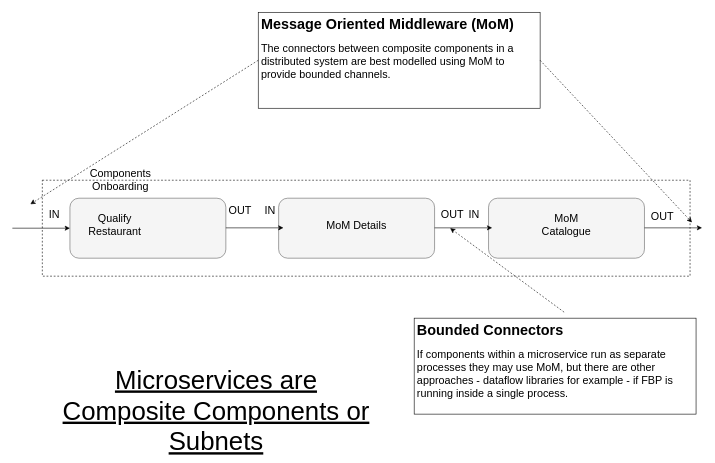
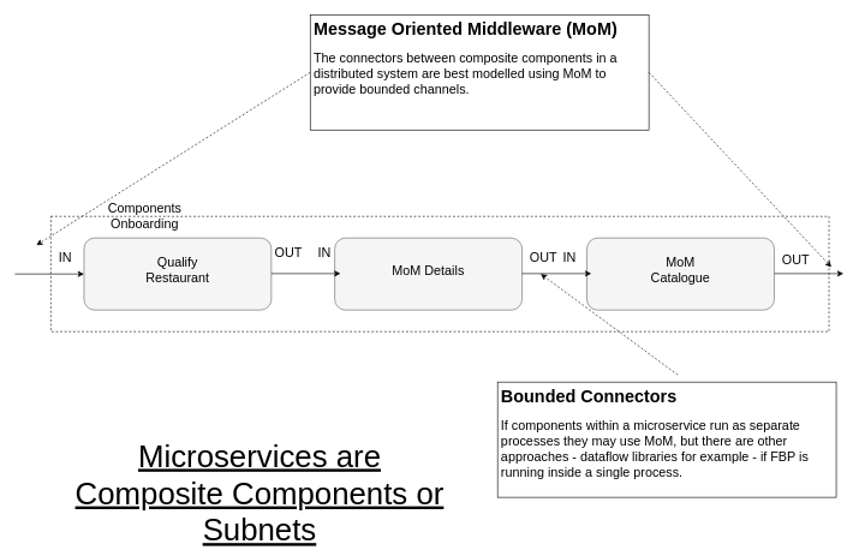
  <mxCell id="0" />
  <mxCell id="1" parent="0" />
  <mxCell id="2" value="" style="rounded=0;whiteSpace=wrap;html=1;dashed=1;" parent="1" vertex="1"><mxGeometry x="70" y="300" width="1080" height="160" as="geometry" /></mxCell>
  <mxCell id="3" value="" style="rounded=1;whiteSpace=wrap;html=1;fillColor=#f5f5f5;strokeColor=#666666;fontColor=#333333;" parent="1" vertex="1"><mxGeometry x="116" y="330" width="260" height="100" as="geometry" /></mxCell>
- <mxCell id="4" value="&lt;font style=&quot;font-size: 18px&quot;&gt;Qualify Restaurant&lt;/font&gt;" style="text;html=1;strokeColor=none;fillColor=none;align=center;verticalAlign=middle;whiteSpace=wrap;rounded=0;" parent="1" vertex="1"><mxGeometry x="136" y="350" width="110" height="50" as="geometry" /></mxCell>
+ <mxCell id="4" value="&lt;font style=&quot;font-size: 18px&quot;&gt;Qualify Restaurant&lt;/font&gt;" style="text;html=1;strokeColor=none;fillColor=none;align=center;verticalAlign=middle;whiteSpace=wrap;rounded=0;" parent="1" vertex="1"><mxGeometry x="191" y="350" width="110" height="50" as="geometry" /></mxCell>
  <mxCell id="5" value="" style="rounded=1;whiteSpace=wrap;html=1;fillColor=#f5f5f5;strokeColor=#666666;fontColor=#333333;" parent="1" vertex="1"><mxGeometry x="464" y="330" width="260" height="100" as="geometry" /></mxCell>
  <mxCell id="6" value="&lt;font style=&quot;font-size: 18px&quot;&gt;MoM Details&lt;/font&gt;" style="text;html=1;strokeColor=none;fillColor=none;align=center;verticalAlign=middle;whiteSpace=wrap;rounded=0;" parent="1" vertex="1"><mxGeometry x="539" y="350" width="110" height="50" as="geometry" /></mxCell>
  <mxCell id="7" value="" style="rounded=1;whiteSpace=wrap;html=1;fillColor=#f5f5f5;strokeColor=#666666;fontColor=#333333;" parent="1" vertex="1"><mxGeometry x="814" y="330" width="260" height="100" as="geometry" /></mxCell>
  <mxCell id="8" value="&lt;font style=&quot;font-size: 18px&quot;&gt;MoM Catalogue&lt;/font&gt;" style="text;html=1;strokeColor=none;fillColor=none;align=center;verticalAlign=middle;whiteSpace=wrap;rounded=0;" parent="1" vertex="1"><mxGeometry x="889" y="350" width="110" height="50" as="geometry" /></mxCell>
  <mxCell id="9" value="&lt;font style=&quot;font-size: 18px&quot;&gt;Components Onboarding&lt;/font&gt;" style="text;html=1;strokeColor=none;fillColor=none;align=center;verticalAlign=middle;whiteSpace=wrap;rounded=0;" parent="1" vertex="1"><mxGeometry x="151" y="290" width="99" height="20" as="geometry" /></mxCell>
  <mxCell id="10" value="&lt;font style=&quot;font-size: 43px&quot;&gt;&lt;u&gt;Microservices are Composite Components or Subnets&lt;/u&gt;&lt;/font&gt;" style="text;html=1;strokeColor=none;fillColor=none;align=center;verticalAlign=middle;whiteSpace=wrap;rounded=0;" parent="1" vertex="1"><mxGeometry x="95" y="620" width="530" height="130" as="geometry" /></mxCell>
  <mxCell id="11" value="&lt;font style=&quot;font-size: 18px&quot;&gt;IN&lt;/font&gt;" style="text;html=1;strokeColor=none;fillColor=none;align=center;verticalAlign=middle;whiteSpace=wrap;rounded=0;" parent="1" vertex="1"><mxGeometry x="60" y="347" width="60" height="20" as="geometry" /></mxCell>
  <mxCell id="12" value="&lt;font style=&quot;font-size: 18px&quot;&gt;IN&lt;/font&gt;" style="text;html=1;strokeColor=none;fillColor=none;align=center;verticalAlign=middle;whiteSpace=wrap;rounded=0;" parent="1" vertex="1"><mxGeometry x="420" y="340" width="60" height="20" as="geometry" /></mxCell>
  <mxCell id="13" value="&lt;font style=&quot;font-size: 18px&quot;&gt;IN&lt;/font&gt;" style="text;html=1;strokeColor=none;fillColor=none;align=center;verticalAlign=middle;whiteSpace=wrap;rounded=0;" parent="1" vertex="1"><mxGeometry x="760" y="346.5" width="60" height="20" as="geometry" /></mxCell>
  <mxCell id="14" value="&lt;font style=&quot;font-size: 18px&quot;&gt;OUT&lt;/font&gt;" style="text;html=1;strokeColor=none;fillColor=none;align=center;verticalAlign=middle;whiteSpace=wrap;rounded=0;" parent="1" vertex="1"><mxGeometry x="370" y="339.5" width="60" height="20" as="geometry" /></mxCell>
  <mxCell id="15" value="&lt;font style=&quot;font-size: 18px&quot;&gt;OUT&lt;/font&gt;" style="text;html=1;strokeColor=none;fillColor=none;align=center;verticalAlign=middle;whiteSpace=wrap;rounded=0;" parent="1" vertex="1"><mxGeometry x="724" y="347" width="60" height="20" as="geometry" /></mxCell>
  <mxCell id="16" value="&lt;font style=&quot;font-size: 18px&quot;&gt;OUT&lt;/font&gt;" style="text;html=1;strokeColor=none;fillColor=none;align=center;verticalAlign=middle;whiteSpace=wrap;rounded=0;" parent="1" vertex="1"><mxGeometry x="1074" y="350" width="60" height="20" as="geometry" /></mxCell>
  <mxCell id="17" value="" style="endArrow=classic;html=1;" edge="1" parent="1" target="3"><mxGeometry width="50" height="50" relative="1" as="geometry"><mxPoint x="20" y="380" as="sourcePoint" /><mxPoint x="600" y="340" as="targetPoint" /></mxGeometry></mxCell>
  <mxCell id="18" value="" style="endArrow=classic;html=1;" edge="1" parent="1"><mxGeometry width="50" height="50" relative="1" as="geometry"><mxPoint x="1074" y="379.41" as="sourcePoint" /><mxPoint x="1170" y="379.41" as="targetPoint" /></mxGeometry></mxCell>
  <mxCell id="19" value="" style="endArrow=classic;html=1;" edge="1" parent="1"><mxGeometry width="50" height="50" relative="1" as="geometry"><mxPoint x="376" y="379.41" as="sourcePoint" /><mxPoint x="472" y="379.41" as="targetPoint" /></mxGeometry></mxCell>
  <mxCell id="20" value="" style="endArrow=classic;html=1;" edge="1" parent="1"><mxGeometry width="50" height="50" relative="1" as="geometry"><mxPoint x="724" y="379.41" as="sourcePoint" /><mxPoint x="820" y="379.41" as="targetPoint" /></mxGeometry></mxCell>
  <mxCell id="21" value="&lt;h1&gt;Message Oriented Middleware (MoM)&lt;/h1&gt;&lt;p&gt;&lt;span style=&quot;font-size: 18px&quot;&gt;The connectors between composite components in a distributed system are best modelled using MoM to provide bounded channels.&amp;nbsp;&lt;/span&gt;&lt;/p&gt;" style="text;html=1;strokeColor=default;fillColor=none;spacing=5;spacingTop=-20;whiteSpace=wrap;overflow=hidden;rounded=0;" vertex="1" parent="1"><mxGeometry x="430" y="20" width="470" height="160" as="geometry" /></mxCell>
  <mxCell id="22" value="" style="endArrow=classic;html=1;exitX=0;exitY=0.5;exitDx=0;exitDy=0;dashed=1;" edge="1" parent="1" source="21"><mxGeometry width="50" height="50" relative="1" as="geometry"><mxPoint x="560" y="410" as="sourcePoint" /><mxPoint x="50" y="340" as="targetPoint" /></mxGeometry></mxCell>
  <mxCell id="23" value="" style="endArrow=classic;html=1;exitX=1;exitY=0.5;exitDx=0;exitDy=0;dashed=1;entryX=1.003;entryY=0.44;entryDx=0;entryDy=0;entryPerimeter=0;" edge="1" parent="1" source="21" target="2"><mxGeometry width="50" height="50" relative="1" as="geometry"><mxPoint x="440" y="110" as="sourcePoint" /><mxPoint x="60" y="350" as="targetPoint" /></mxGeometry></mxCell>
  <mxCell id="24" value="&lt;h1&gt;Bounded Connectors&lt;/h1&gt;&lt;p&gt;&lt;span style=&quot;font-size: 18px&quot;&gt;If components within a microservice run as separate processes they may use MoM, but there are other approaches - dataflow libraries for example - if FBP is running inside a single process.&lt;/span&gt;&lt;/p&gt;" style="text;html=1;strokeColor=default;fillColor=none;spacing=5;spacingTop=-20;whiteSpace=wrap;overflow=hidden;rounded=0;" vertex="1" parent="1"><mxGeometry x="690" y="530" width="470" height="160" as="geometry" /></mxCell>
  <mxCell id="25" value="" style="endArrow=classic;html=1;dashed=1;" edge="1" parent="1"><mxGeometry width="50" height="50" relative="1" as="geometry"><mxPoint x="940" y="520" as="sourcePoint" /><mxPoint x="750" y="380" as="targetPoint" /></mxGeometry></mxCell>
